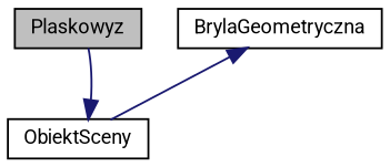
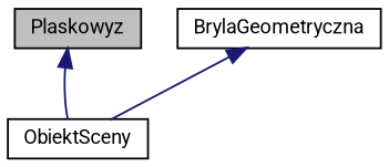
  digraph {
    fontname=Roboto
    node [color=black fillcolor=white fontname=Roboto fontsize=10 shape=record style=filled]
    edge [color=midnightblue dir=back fontname=Roboto fontsize=10 labelfontname=FreeSans labelfontsize=10 style=solid]
    n1 [fillcolor=grey75 fontcolor=black height=0.2 label=Plaskowyz width=0.4]
    n2 [height=0.2 label=BrylaGeometryczna width=0.4]
    n3 [height=0.2 label=ObiektSceny width=0.4]
    n2 -> n3
-   n3 -> n1
+   n1 -> n3
  }
